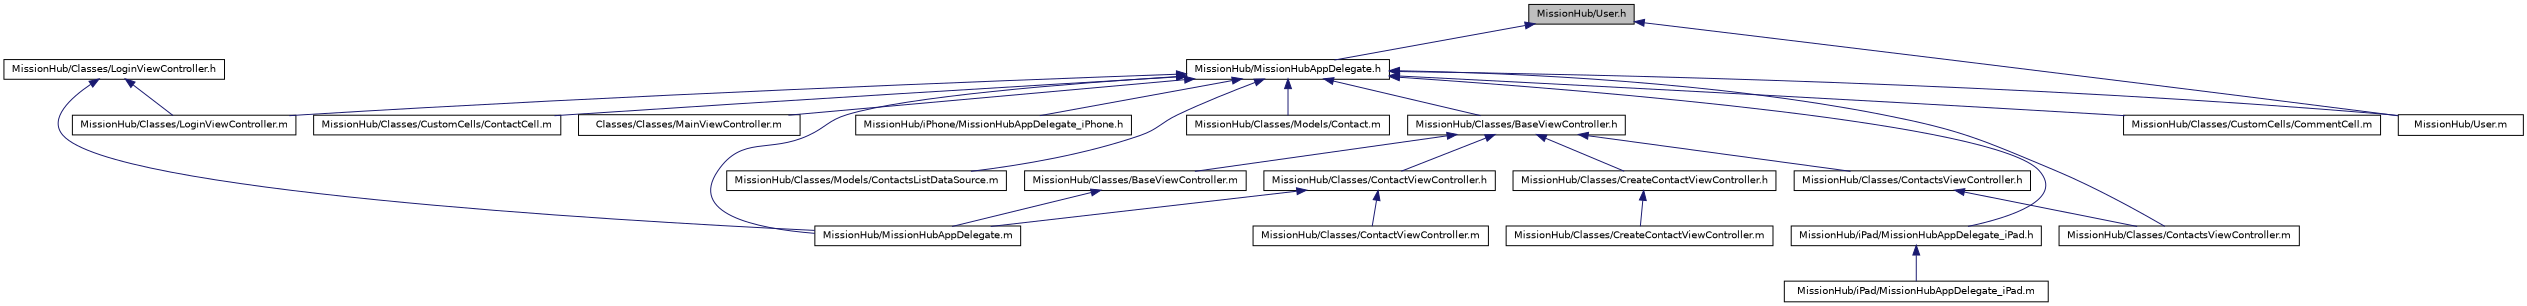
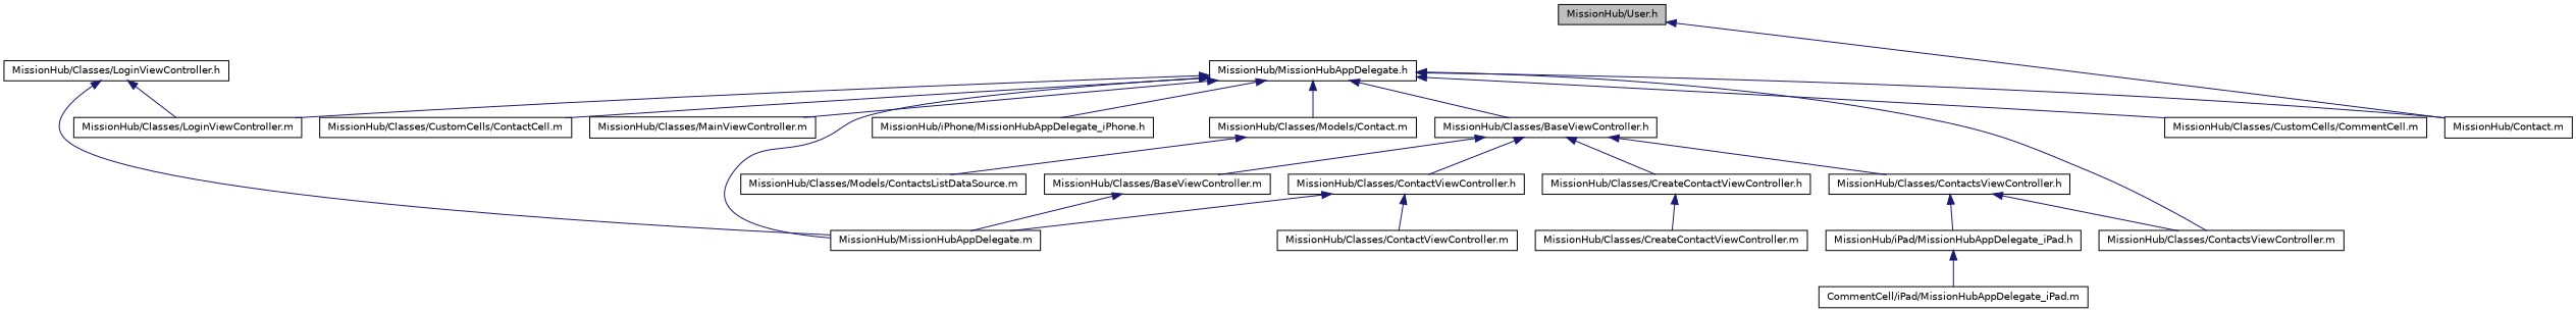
  digraph {
    node [color=black fillcolor=white fontname=Helvetica fontsize=10 shape=record style=filled]
    edge [color=midnightblue dir=back fontname=Helvetica fontsize=10 labelfontname=Helvetica labelfontsize=10 style=solid]
    n1 [fillcolor=grey75 fontcolor=black height=0.2 label="MissionHub/User.h" width=0.4]
    n2 [height=0.2 label="MissionHub/MissionHubAppDelegate.h" width=0.4]
-   n3 [height=0.2 label="MissionHub/User.m" width=0.4]
+   n3 [height=0.2 label="MissionHub/Contact.m" width=0.4]
    n4 [height=0.2 label="MissionHub/Classes/BaseViewController.h" width=0.4]
    n5 [height=0.2 label="MissionHub/Classes/ContactsViewController.m" width=0.4]
    n6 [height=0.2 label="MissionHub/MissionHubAppDelegate.m" width=0.4]
    n7 [height=0.2 label="MissionHub/Classes/LoginViewController.m" width=0.4]
    n8 [height=0.2 label="MissionHub/Classes/CustomCells/CommentCell.m" width=0.4]
    n9 [height=0.2 label="MissionHub/Classes/CustomCells/ContactCell.m" width=0.4]
-   n10 [height=0.2 label="Classes/Classes/MainViewController.m" width=0.4]
+   n10 [height=0.2 label="MissionHub/Classes/MainViewController.m" width=0.4]
    n11 [height=0.2 label="MissionHub/Classes/Models/Contact.m" width=0.4]
    n12 [height=0.2 label="MissionHub/Classes/Models/ContactsListDataSource.m" width=0.4]
    n13 [height=0.2 label="MissionHub/iPad/MissionHubAppDelegate_iPad.h" width=0.4]
    n14 [height=0.2 label="MissionHub/iPhone/MissionHubAppDelegate_iPhone.h" width=0.4]
    n15 [height=0.2 label="MissionHub/Classes/BaseViewController.m" width=0.4]
    n16 [height=0.2 label="MissionHub/Classes/ContactsViewController.h" width=0.4]
    n17 [height=0.2 label="MissionHub/Classes/ContactViewController.h" width=0.4]
    n18 [height=0.2 label="MissionHub/Classes/CreateContactViewController.h" width=0.4]
-   n19 [height=0.2 label="MissionHub/iPad/MissionHubAppDelegate_iPad.m" width=0.4]
+   n19 [height=0.2 label="CommentCell/iPad/MissionHubAppDelegate_iPad.m" width=0.4]
    n20 [height=0.2 label="MissionHub/Classes/ContactViewController.m" width=0.4]
    n21 [height=0.2 label="MissionHub/Classes/CreateContactViewController.m" width=0.4]
    n22 [height=0.2 label="MissionHub/Classes/LoginViewController.h" width=0.4]
-   n1 -> n2
    n1 -> n3
    n2 -> n3
    n2 -> n4
    n2 -> n5
    n2 -> n6
    n2 -> n7
    n2 -> n8
    n2 -> n9
    n2 -> n10
    n2 -> n11
-   n2 -> n12
-   n2 -> n13
+   n11 -> n12
+   n16 -> n13
    n2 -> n14
    n4 -> n15
    n4 -> n16
    n4 -> n17
    n4 -> n18
    n13 -> n19
    n15 -> n6
    n16 -> n5
    n17 -> n6
    n17 -> n20
    n18 -> n21
    n22 -> n6
    n22 -> n7
  }
